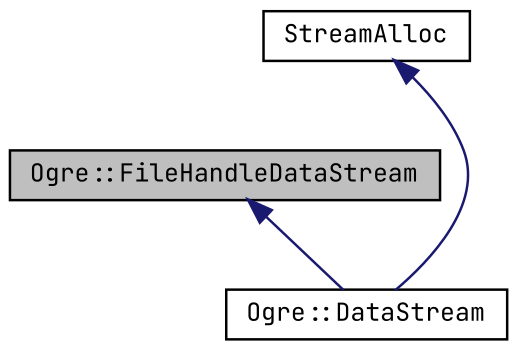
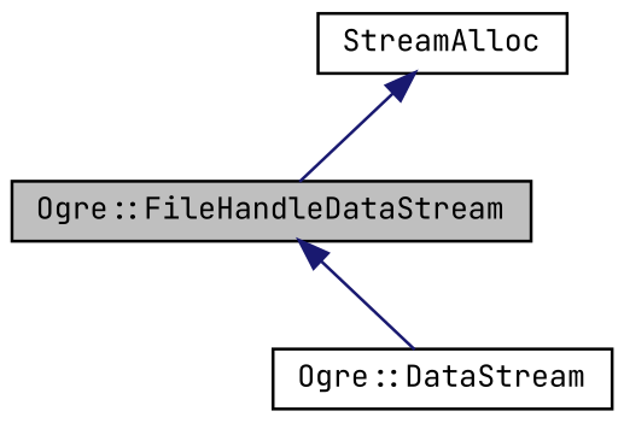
  digraph {
    fontname="JetBrains Mono"
    node [color=black fontname="JetBrains Mono" fontsize=10 shape=record]
    edge [color=midnightblue dir=back fontname="JetBrains Mono" fontsize=10 labelfontname=Helvetica labelfontsize=10 style=solid]
    n1 [fillcolor=grey75 fontcolor=black height=0.2 label="Ogre::FileHandleDataStream" style=filled width=0.4]
    n2 [height=0.2 label="Ogre::DataStream" width=0.4]
    n3 [height=0.2 label=StreamAlloc width=0.4]
    n1 -> n2
-   n3 -> n2
+   n3 -> n1
  }
